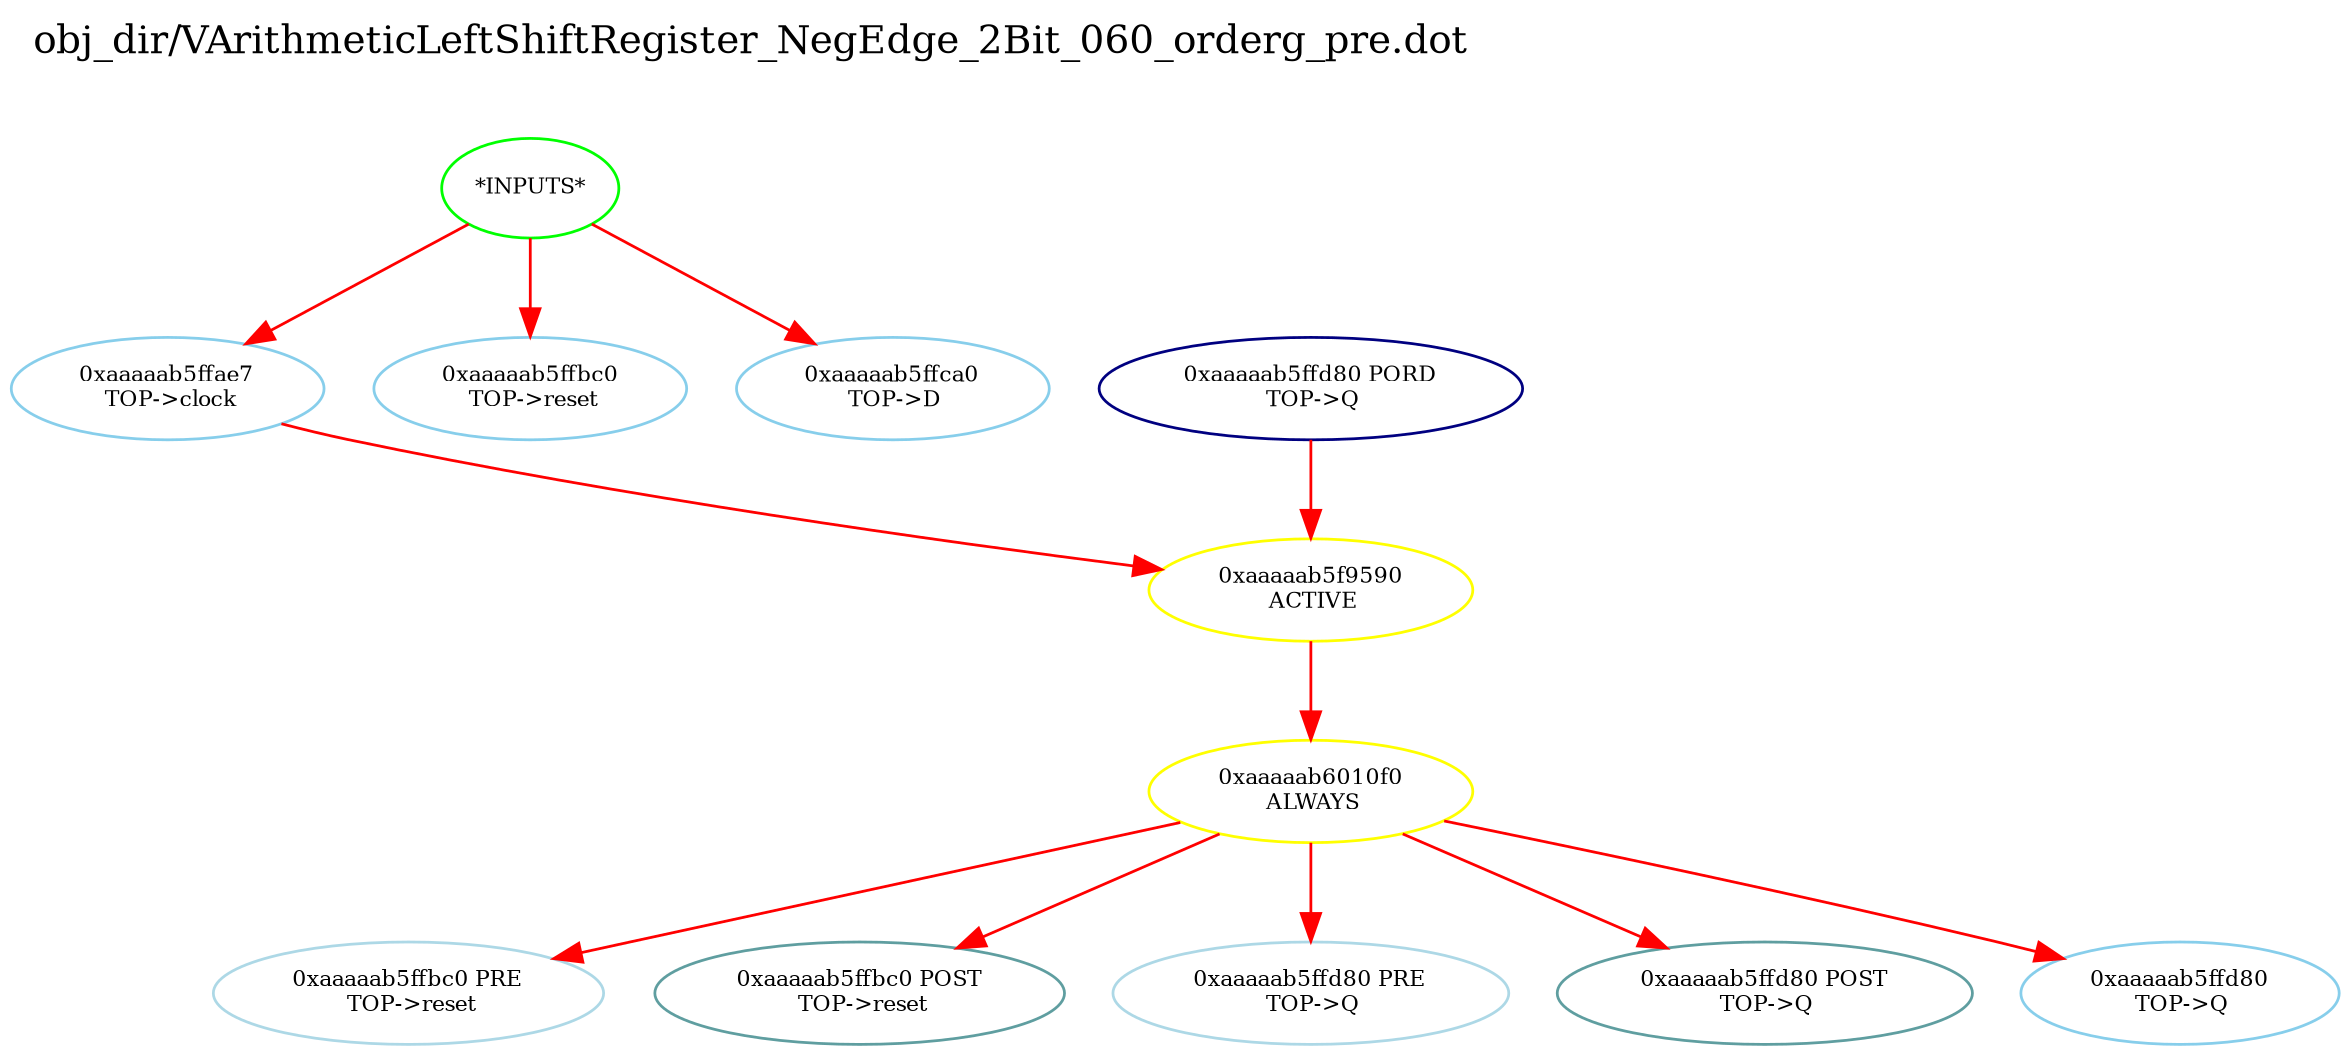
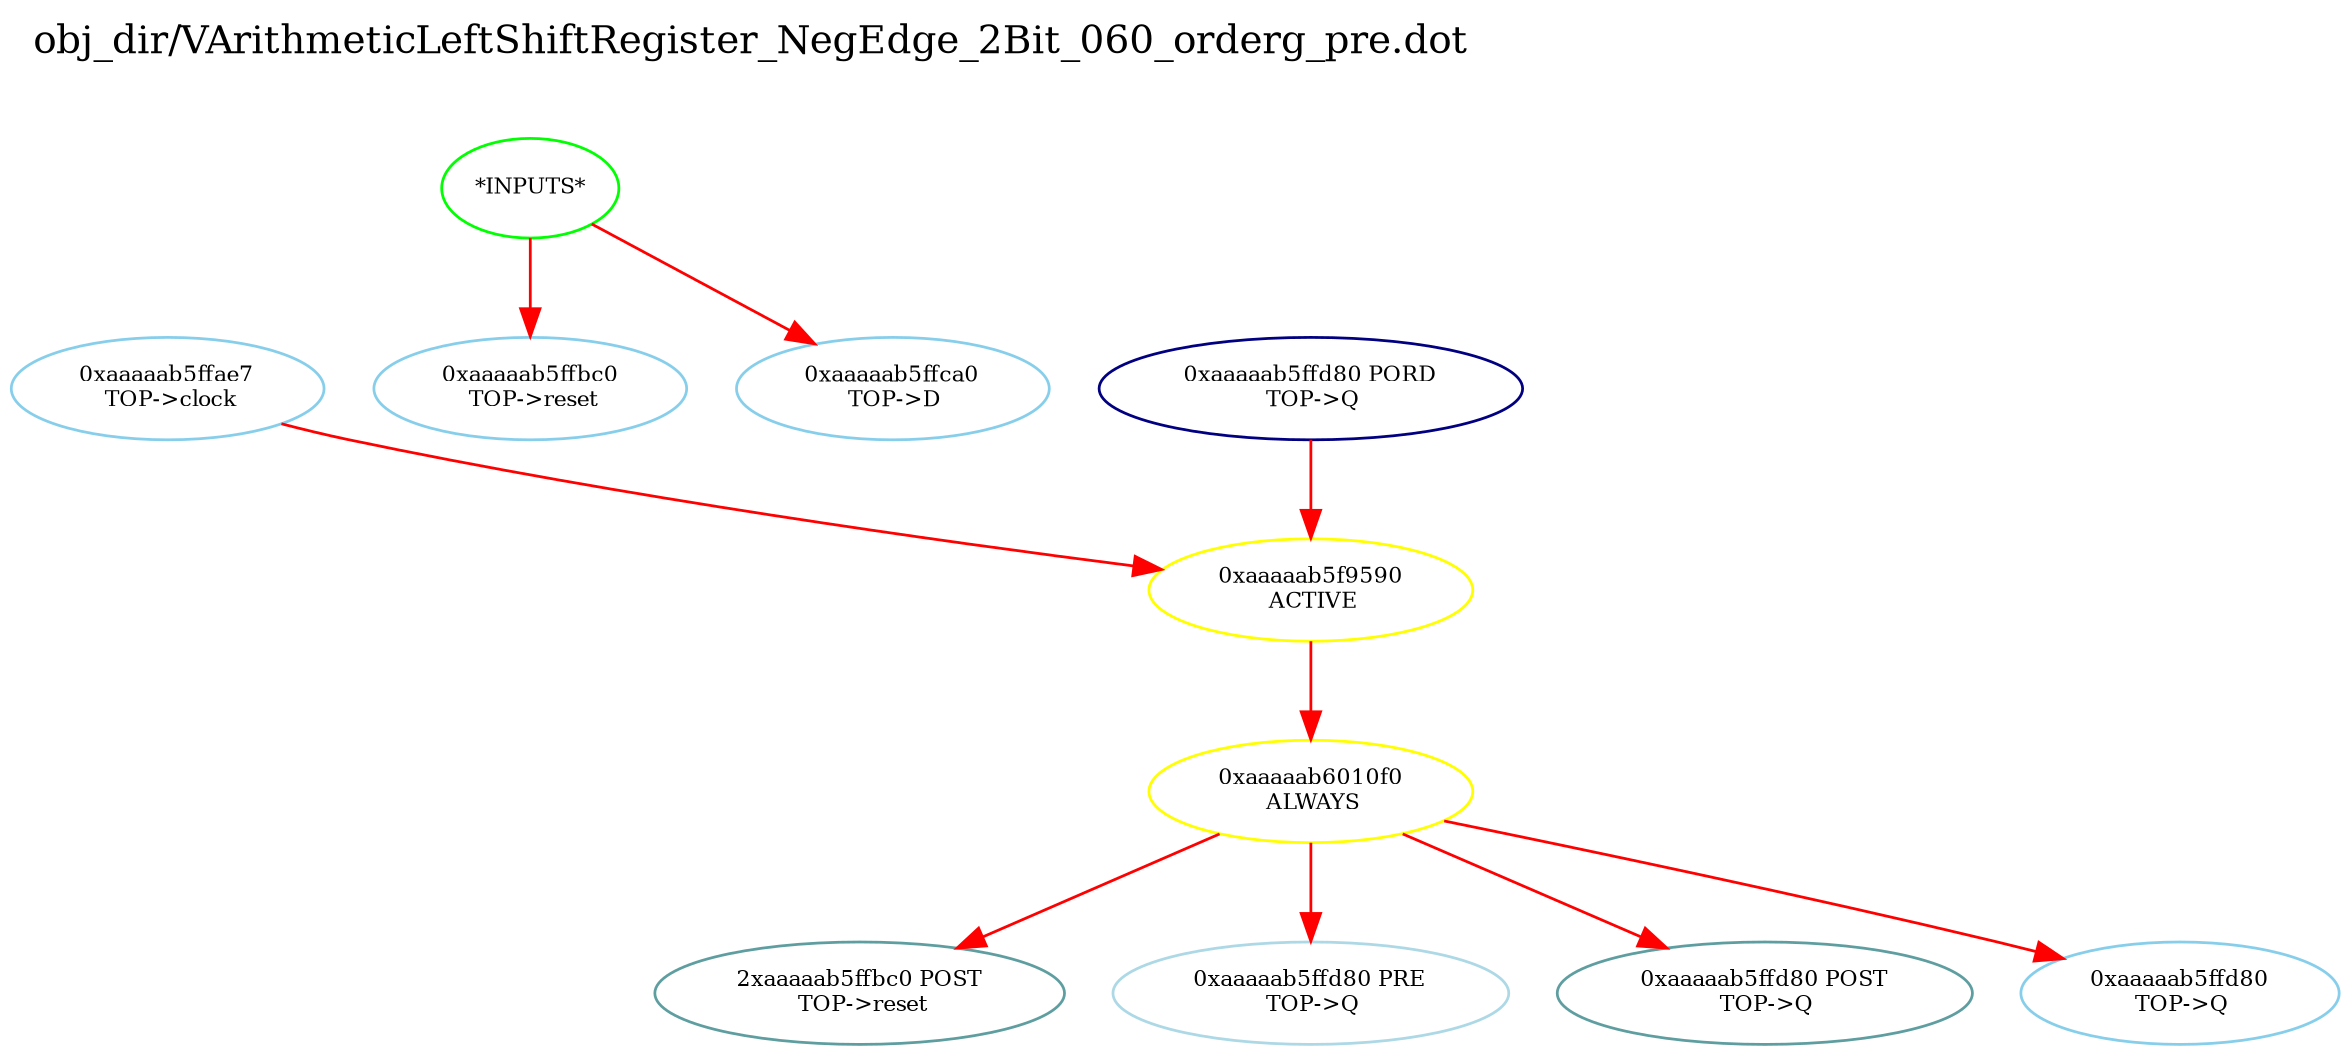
  digraph {
    fontname="DejaVu Serif"
    label="obj_dir/VArithmeticLeftShiftRegister_NegEdge_2Bit_060_orderg_pre.dot"
    labeljust=l
    labelloc=t
    rankdir=TB
    node [color=skyblue fontname="DejaVu Serif" fontsize=8]
    edge [color=red fontname="DejaVu Serif" fontsize=8 weight=32]
    n1 [color=green label="*INPUTS*"]
    n2 [label="0xaaaaab5ffae7\n TOP->clock"]
    n3 [label="0xaaaaab5ffbc0\n TOP->reset"]
    n4 [label="0xaaaaab5ffca0\n TOP->D"]
    n5 [color=yellow label="0xaaaaab5f9590\n ACTIVE"]
    n6 [color=yellow label="0xaaaaab6010f0\n ALWAYS"]
-   n7 [color=lightblue label="0xaaaaab5ffbc0 PRE\n TOP->reset"]
-   n8 [color=CadetBlue label="0xaaaaab5ffbc0 POST\n TOP->reset"]
+   n8 [color=CadetBlue label="2xaaaaab5ffbc0 POST\n TOP->reset"]
    n9 [color=lightblue label="0xaaaaab5ffd80 PRE\n TOP->Q"]
    n10 [color=CadetBlue label="0xaaaaab5ffd80 POST\n TOP->Q"]
    n11 [label="0xaaaaab5ffd80\n TOP->Q"]
    n12 [color=NavyBlue label="0xaaaaab5ffd80 PORD\n TOP->Q"]
-   n1 -> n2 [weight=1]
    n1 -> n3 [weight=1]
    n1 -> n4 [weight=1]
    n2 -> n5 [weight=8]
    n5 -> n6
-   n6 -> n7
    n6 -> n8 [weight=2]
    n6 -> n9
    n6 -> n10 [weight=2]
    n6 -> n11
    n12 -> n5
  }
